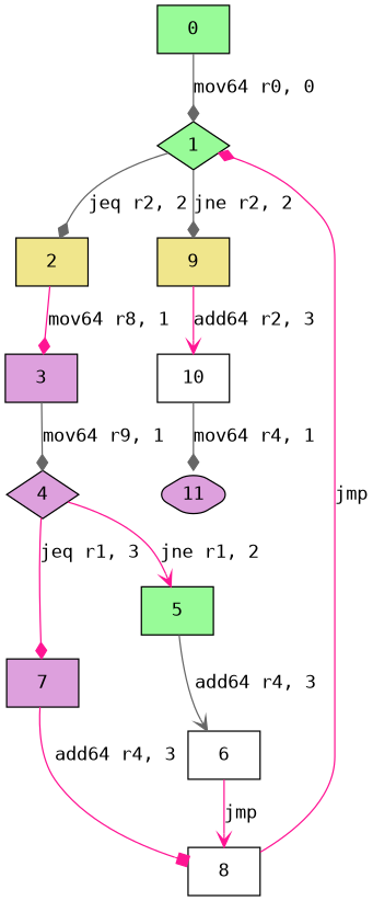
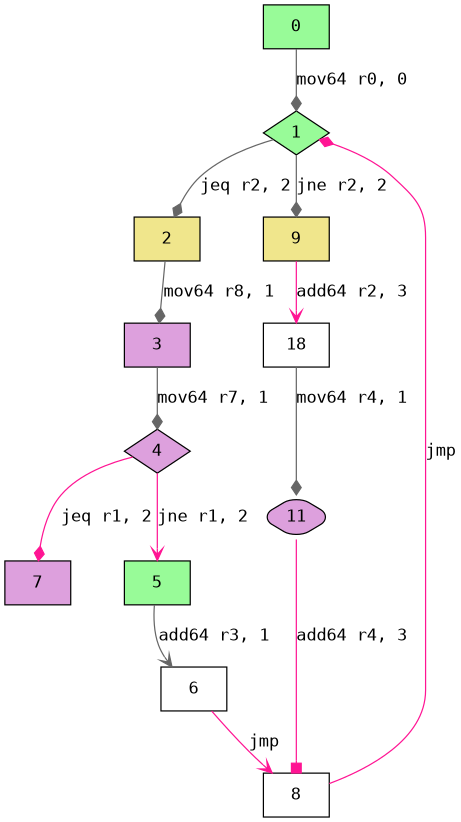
  digraph {
    node [fillcolor=plum fontname=monospace shape=box style=filled]
    edge [arrowhead=diamond color=gray40 fontname=monospace]
    1 [fillcolor=palegreen shape=diamond]
    2 [fillcolor=khaki]
    9 [fillcolor=khaki]
    0 [fillcolor=palegreen]
    3
-   10 [fillcolor=white]
+   10 [fillcolor=white label=18]
    4 [shape=diamond]
    11 [shape=diamond style="rounded,filled"]
    7
    5 [fillcolor=palegreen]
    8 [fillcolor=white]
    6 [fillcolor=white]
    1 -> 2 [label="jeq r2, 2"]
    1 -> 9 [label="jne r2, 2"]
-   2 -> 3 [color=deeppink label="mov64 r8, 1"]
+   2 -> 3 [label="mov64 r8, 1"]
    9 -> 10 [arrowhead=vee color=deeppink label="add64 r2, 3"]
    0 -> 1 [label="mov64 r0, 0"]
-   3 -> 4 [label="mov64 r9, 1"]
+   3 -> 4 [label="mov64 r7, 1"]
    10 -> 11 [label="mov64 r4, 1"]
-   4 -> 7 [color=deeppink label="jeq r1, 3"]
+   4 -> 7 [color=deeppink label="jeq r1, 2"]
    4 -> 5 [arrowhead=vee color=deeppink label="jne r1, 2"]
-   7 -> 8 [arrowhead=box color=deeppink label="add64 r4, 3"]
-   5 -> 6 [arrowhead=vee label="add64 r4, 3"]
+   11 -> 8 [arrowhead=box color=deeppink label="add64 r4, 3"]
+   5 -> 6 [arrowhead=vee label="add64 r3, 1"]
    8 -> 1 [color=deeppink label=jmp]
    6 -> 8 [arrowhead=vee color=deeppink label=jmp]
  }
